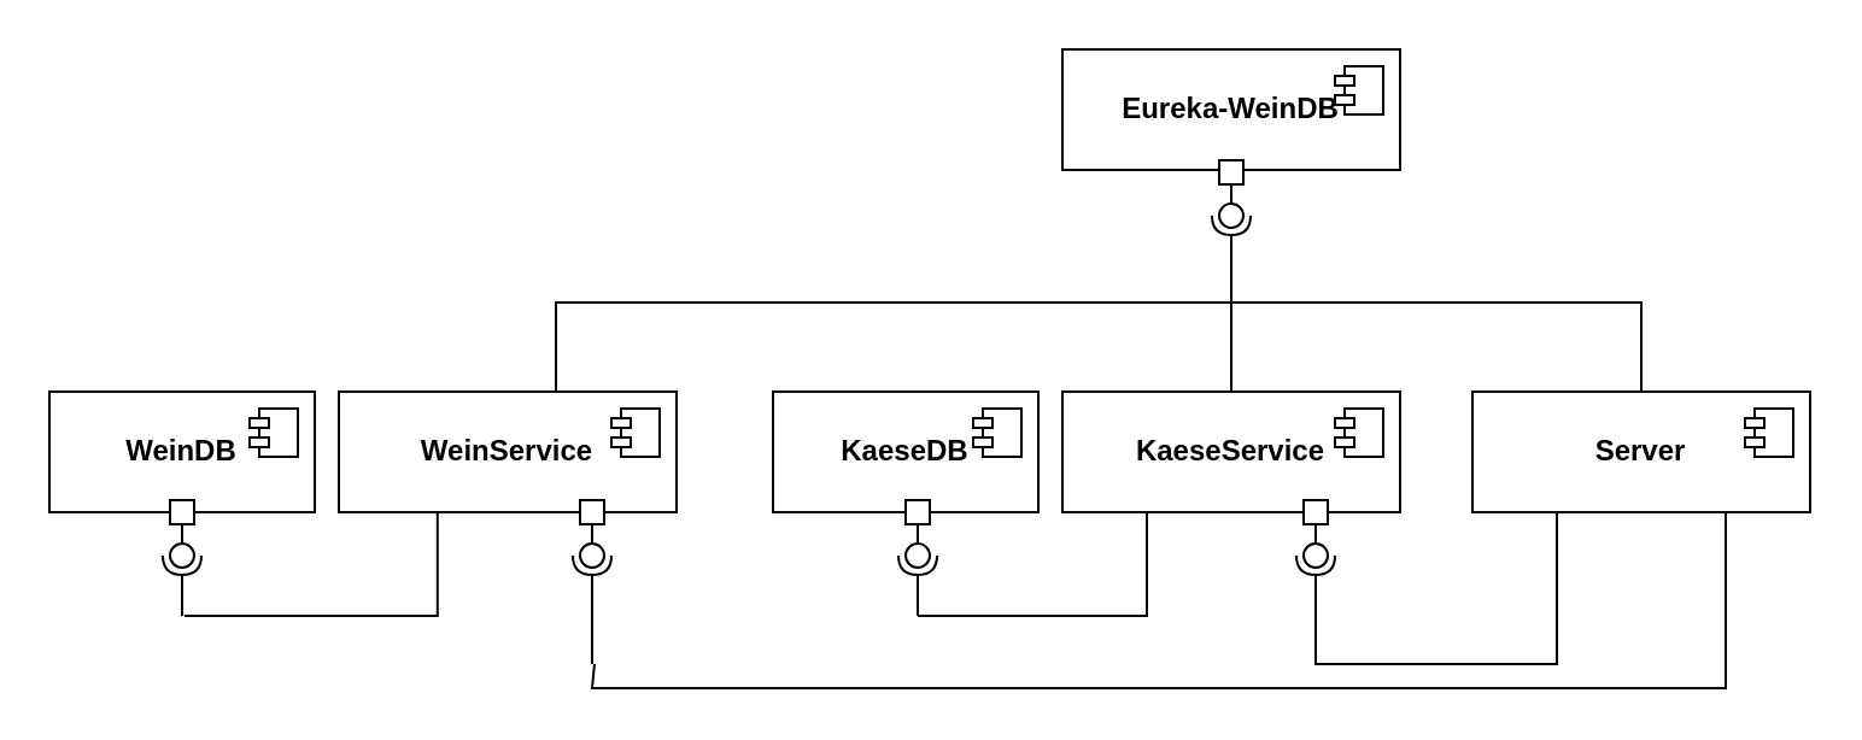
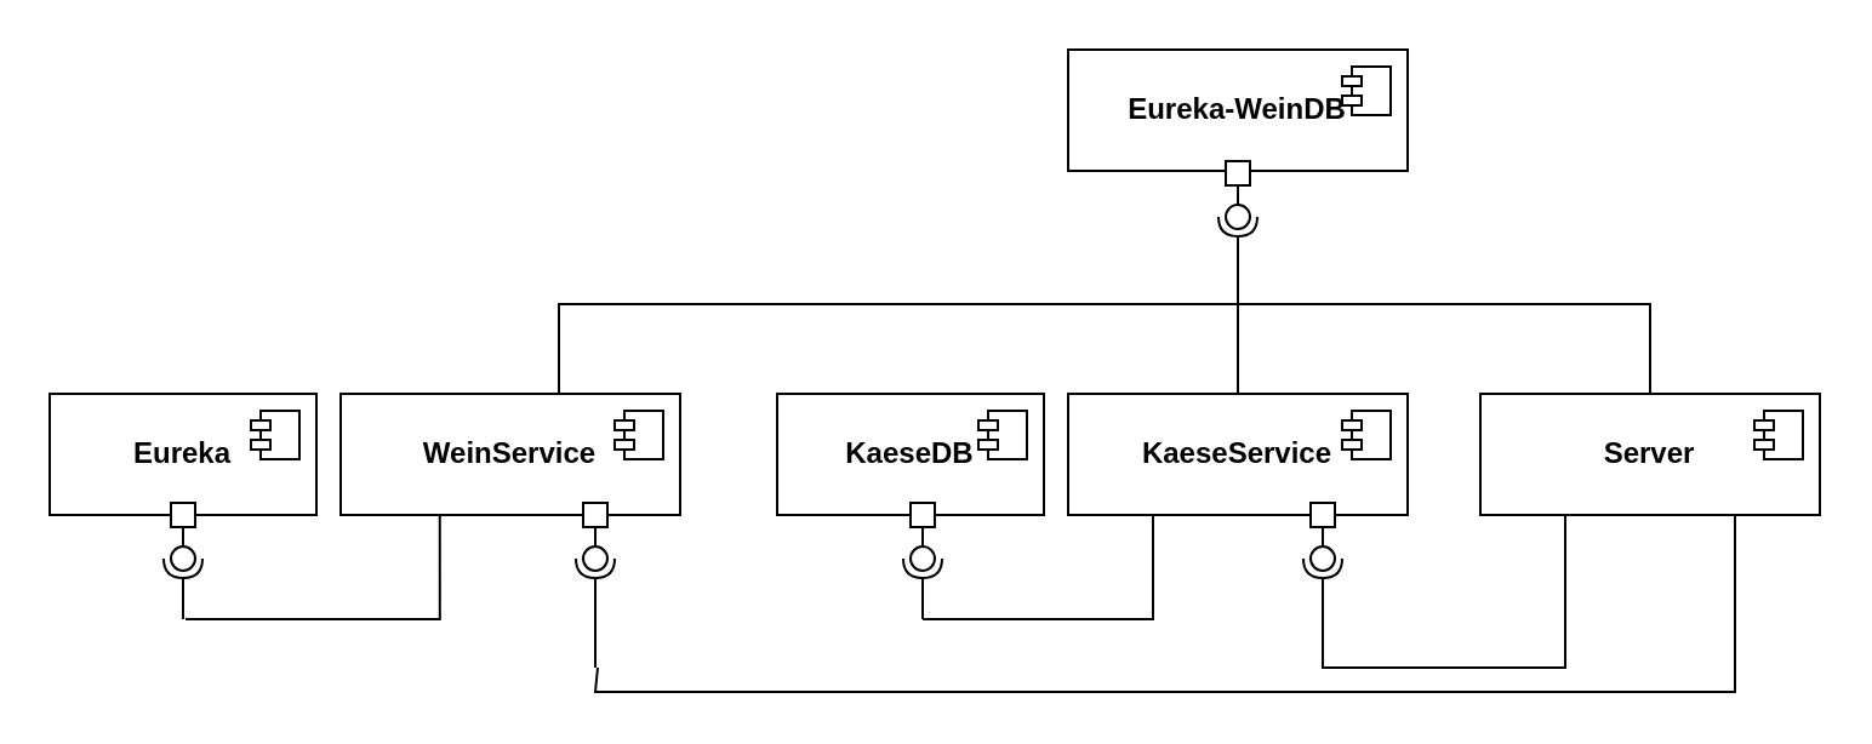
  <mxCell id="0" />
  <mxCell id="1" parent="0" />
  <mxCell id="2" value="&lt;b&gt;Eureka-WeinDB&lt;/b&gt;" style="html=1;dropTarget=0;whiteSpace=wrap;" vertex="1" parent="1"><mxGeometry x="440" y="20" width="140" height="50" as="geometry" /></mxCell>
  <mxCell id="3" value="" style="shape=module;jettyWidth=8;jettyHeight=4;" vertex="1" parent="2"><mxGeometry x="1" width="20" height="20" relative="1" as="geometry"><mxPoint x="-27" y="7" as="offset" /></mxGeometry></mxCell>
  <mxCell id="4" value="&lt;b&gt;KaeseService&lt;/b&gt;" style="html=1;dropTarget=0;whiteSpace=wrap;" vertex="1" parent="1"><mxGeometry x="440" y="162" width="140" height="50" as="geometry" /></mxCell>
  <mxCell id="5" value="" style="shape=module;jettyWidth=8;jettyHeight=4;" vertex="1" parent="4"><mxGeometry x="1" width="20" height="20" relative="1" as="geometry"><mxPoint x="-27" y="7" as="offset" /></mxGeometry></mxCell>
  <mxCell id="6" style="edgeStyle=orthogonalEdgeStyle;rounded=0;orthogonalLoop=1;jettySize=auto;html=1;exitX=0.5;exitY=0;exitDx=0;exitDy=0;endArrow=none;endFill=0;" edge="1" parent="1" source="7"><mxGeometry relative="1" as="geometry"><mxPoint x="510" y="125" as="targetPoint" /><Array as="points"><mxPoint x="230" y="125" /></Array></mxGeometry></mxCell>
  <mxCell id="7" value="&lt;b&gt;WeinService&lt;/b&gt;" style="html=1;dropTarget=0;whiteSpace=wrap;" vertex="1" parent="1"><mxGeometry x="140" y="162" width="140" height="50" as="geometry" /></mxCell>
  <mxCell id="8" value="" style="shape=module;jettyWidth=8;jettyHeight=4;" vertex="1" parent="7"><mxGeometry x="1" width="20" height="20" relative="1" as="geometry"><mxPoint x="-27" y="7" as="offset" /></mxGeometry></mxCell>
  <mxCell id="9" value="&lt;b&gt;Server&lt;/b&gt;" style="html=1;dropTarget=0;whiteSpace=wrap;" vertex="1" parent="1"><mxGeometry x="610" y="162" width="140" height="50" as="geometry" /></mxCell>
  <mxCell id="10" value="" style="shape=module;jettyWidth=8;jettyHeight=4;" vertex="1" parent="9"><mxGeometry x="1" width="20" height="20" relative="1" as="geometry"><mxPoint x="-27" y="7" as="offset" /></mxGeometry></mxCell>
  <mxCell id="11" value="" style="rounded=0;orthogonalLoop=1;jettySize=auto;html=1;endArrow=none;endFill=0;sketch=0;sourcePerimeterSpacing=0;targetPerimeterSpacing=0;exitX=0.5;exitY=1;exitDx=0;exitDy=0;" edge="1" parent="1" source="14"><mxGeometry relative="1" as="geometry"><mxPoint x="510" y="71" as="sourcePoint" /><mxPoint x="510" y="86" as="targetPoint" /></mxGeometry></mxCell>
  <mxCell id="12" value="" style="rounded=0;orthogonalLoop=1;jettySize=auto;html=1;endArrow=halfCircle;endFill=0;entryX=0.5;entryY=0.5;endSize=6;strokeWidth=1;sketch=0;exitX=0.5;exitY=0;exitDx=0;exitDy=0;" edge="1" parent="1" target="13" source="4"><mxGeometry relative="1" as="geometry"><mxPoint x="510" y="136" as="sourcePoint" /></mxGeometry></mxCell>
  <mxCell id="13" value="" style="ellipse;whiteSpace=wrap;html=1;align=center;aspect=fixed;resizable=0;points=[];outlineConnect=0;sketch=0;rotation=90;" vertex="1" parent="1"><mxGeometry x="505" y="84" width="10" height="10" as="geometry" /></mxCell>
  <mxCell id="14" value="" style="whiteSpace=wrap;html=1;aspect=fixed;" vertex="1" parent="1"><mxGeometry x="505" y="66" width="10" height="10" as="geometry" /></mxCell>
  <mxCell id="15" style="edgeStyle=orthogonalEdgeStyle;rounded=0;orthogonalLoop=1;jettySize=auto;html=1;exitX=0.5;exitY=0;exitDx=0;exitDy=0;endArrow=none;endFill=0;" edge="1" parent="1" source="9"><mxGeometry relative="1" as="geometry"><mxPoint x="740" y="162" as="sourcePoint" /><mxPoint x="510" y="125" as="targetPoint" /><Array as="points"><mxPoint x="680" y="125" /></Array></mxGeometry></mxCell>
  <mxCell id="16" value="&lt;b&gt;KaeseDB&lt;/b&gt;" style="html=1;dropTarget=0;whiteSpace=wrap;" vertex="1" parent="1"><mxGeometry x="320" y="162" width="110" height="50" as="geometry" /></mxCell>
  <mxCell id="17" value="" style="shape=module;jettyWidth=8;jettyHeight=4;" vertex="1" parent="16"><mxGeometry x="1" width="20" height="20" relative="1" as="geometry"><mxPoint x="-27" y="7" as="offset" /></mxGeometry></mxCell>
- <mxCell id="18" value="&lt;b&gt;WeinDB&lt;/b&gt;" style="html=1;dropTarget=0;whiteSpace=wrap;" vertex="1" parent="1"><mxGeometry x="20" y="162" width="110" height="50" as="geometry" /></mxCell>
+ <mxCell id="18" value="&lt;b&gt;Eureka&lt;/b&gt;" style="html=1;dropTarget=0;whiteSpace=wrap;" vertex="1" parent="1"><mxGeometry x="20" y="162" width="110" height="50" as="geometry" /></mxCell>
  <mxCell id="19" value="" style="shape=module;jettyWidth=8;jettyHeight=4;" vertex="1" parent="18"><mxGeometry x="1" width="20" height="20" relative="1" as="geometry"><mxPoint x="-27" y="7" as="offset" /></mxGeometry></mxCell>
  <mxCell id="20" value="" style="group" vertex="1" connectable="0" parent="1"><mxGeometry x="540" y="207" width="10" height="68" as="geometry" /></mxCell>
  <mxCell id="21" value="" style="rounded=0;orthogonalLoop=1;jettySize=auto;html=1;endArrow=none;endFill=0;sketch=0;sourcePerimeterSpacing=0;targetPerimeterSpacing=0;exitX=0.5;exitY=1;exitDx=0;exitDy=0;" edge="1" parent="20" source="24"><mxGeometry relative="1" as="geometry"><mxPoint x="5" y="5" as="sourcePoint" /><mxPoint x="5" y="20" as="targetPoint" /></mxGeometry></mxCell>
  <mxCell id="22" value="" style="rounded=0;orthogonalLoop=1;jettySize=auto;html=1;endArrow=halfCircle;endFill=0;entryX=0.5;entryY=0.5;endSize=6;strokeWidth=1;sketch=0;" edge="1" parent="20" target="23"><mxGeometry relative="1" as="geometry"><mxPoint x="5" y="68" as="sourcePoint" /></mxGeometry></mxCell>
  <mxCell id="23" value="" style="ellipse;whiteSpace=wrap;html=1;align=center;aspect=fixed;resizable=0;points=[];outlineConnect=0;sketch=0;rotation=90;" vertex="1" parent="20"><mxGeometry y="18" width="10" height="10" as="geometry" /></mxCell>
  <mxCell id="24" value="" style="whiteSpace=wrap;html=1;aspect=fixed;" vertex="1" parent="20"><mxGeometry width="10" height="10" as="geometry" /></mxCell>
  <mxCell id="25" style="edgeStyle=orthogonalEdgeStyle;rounded=0;orthogonalLoop=1;jettySize=auto;html=1;exitX=0.25;exitY=1;exitDx=0;exitDy=0;endArrow=none;endFill=0;" edge="1" parent="1" source="9"><mxGeometry relative="1" as="geometry"><mxPoint x="745" y="235" as="sourcePoint" /><mxPoint x="545" y="273" as="targetPoint" /><Array as="points"><mxPoint x="645" y="275" /></Array></mxGeometry></mxCell>
  <mxCell id="26" style="edgeStyle=orthogonalEdgeStyle;rounded=0;orthogonalLoop=1;jettySize=auto;html=1;exitX=0.75;exitY=1;exitDx=0;exitDy=0;endArrow=none;endFill=0;" edge="1" parent="1" source="9"><mxGeometry relative="1" as="geometry"><mxPoint x="740" y="222" as="sourcePoint" /><mxPoint x="246" y="275" as="targetPoint" /><Array as="points"><mxPoint x="715" y="285" /><mxPoint x="245" y="285" /><mxPoint x="245" y="275" /></Array></mxGeometry></mxCell>
  <mxCell id="27" value="" style="group" vertex="1" connectable="0" parent="1"><mxGeometry x="240" y="207" width="10" height="68" as="geometry" /></mxCell>
  <mxCell id="28" value="" style="rounded=0;orthogonalLoop=1;jettySize=auto;html=1;endArrow=none;endFill=0;sketch=0;sourcePerimeterSpacing=0;targetPerimeterSpacing=0;exitX=0.5;exitY=1;exitDx=0;exitDy=0;" edge="1" parent="27" source="31"><mxGeometry relative="1" as="geometry"><mxPoint x="5" y="5" as="sourcePoint" /><mxPoint x="5" y="20" as="targetPoint" /></mxGeometry></mxCell>
  <mxCell id="29" value="" style="rounded=0;orthogonalLoop=1;jettySize=auto;html=1;endArrow=halfCircle;endFill=0;entryX=0.5;entryY=0.5;endSize=6;strokeWidth=1;sketch=0;" edge="1" parent="27" target="30"><mxGeometry relative="1" as="geometry"><mxPoint x="5" y="68" as="sourcePoint" /></mxGeometry></mxCell>
  <mxCell id="30" value="" style="ellipse;whiteSpace=wrap;html=1;align=center;aspect=fixed;resizable=0;points=[];outlineConnect=0;sketch=0;rotation=90;" vertex="1" parent="27"><mxGeometry y="18" width="10" height="10" as="geometry" /></mxCell>
  <mxCell id="31" value="" style="whiteSpace=wrap;html=1;aspect=fixed;" vertex="1" parent="27"><mxGeometry width="10" height="10" as="geometry" /></mxCell>
  <mxCell id="32" style="edgeStyle=orthogonalEdgeStyle;rounded=0;orthogonalLoop=1;jettySize=auto;html=1;exitX=0.25;exitY=1;exitDx=0;exitDy=0;endArrow=none;endFill=0;" edge="1" parent="1" source="4"><mxGeometry relative="1" as="geometry"><mxPoint x="475" y="217" as="sourcePoint" /><mxPoint x="380" y="255" as="targetPoint" /><Array as="points"><mxPoint x="475" y="255" /></Array></mxGeometry></mxCell>
  <mxCell id="33" value="" style="rounded=0;orthogonalLoop=1;jettySize=auto;html=1;endArrow=none;endFill=0;sketch=0;sourcePerimeterSpacing=0;targetPerimeterSpacing=0;exitX=0.5;exitY=1;exitDx=0;exitDy=0;" edge="1" parent="1" source="36"><mxGeometry relative="1" as="geometry"><mxPoint x="380" y="212" as="sourcePoint" /><mxPoint x="380" y="227" as="targetPoint" /></mxGeometry></mxCell>
  <mxCell id="34" value="" style="rounded=0;orthogonalLoop=1;jettySize=auto;html=1;endArrow=halfCircle;endFill=0;entryX=0.5;entryY=0.5;endSize=6;strokeWidth=1;sketch=0;" edge="1" parent="1" target="35"><mxGeometry relative="1" as="geometry"><mxPoint x="380" y="255" as="sourcePoint" /></mxGeometry></mxCell>
  <mxCell id="35" value="" style="ellipse;whiteSpace=wrap;html=1;align=center;aspect=fixed;resizable=0;points=[];outlineConnect=0;sketch=0;rotation=90;" vertex="1" parent="1"><mxGeometry x="375" y="225" width="10" height="10" as="geometry" /></mxCell>
  <mxCell id="36" value="" style="whiteSpace=wrap;html=1;aspect=fixed;" vertex="1" parent="1"><mxGeometry x="375" y="207" width="10" height="10" as="geometry" /></mxCell>
  <mxCell id="37" style="edgeStyle=orthogonalEdgeStyle;rounded=0;orthogonalLoop=1;jettySize=auto;html=1;exitX=0.292;exitY=1.003;exitDx=0;exitDy=0;endArrow=none;endFill=0;exitPerimeter=0;" edge="1" parent="1" source="7"><mxGeometry relative="1" as="geometry"><mxPoint x="181" y="217" as="sourcePoint" /><mxPoint x="76" y="255" as="targetPoint" /><Array as="points"><mxPoint x="181" y="255" /></Array></mxGeometry></mxCell>
  <mxCell id="38" value="" style="rounded=0;orthogonalLoop=1;jettySize=auto;html=1;endArrow=none;endFill=0;sketch=0;sourcePerimeterSpacing=0;targetPerimeterSpacing=0;exitX=0.5;exitY=1;exitDx=0;exitDy=0;" edge="1" parent="1" source="41"><mxGeometry relative="1" as="geometry"><mxPoint x="75" y="212" as="sourcePoint" /><mxPoint x="75" y="227" as="targetPoint" /></mxGeometry></mxCell>
  <mxCell id="39" value="" style="rounded=0;orthogonalLoop=1;jettySize=auto;html=1;endArrow=halfCircle;endFill=0;entryX=0.5;entryY=0.5;endSize=6;strokeWidth=1;sketch=0;" edge="1" parent="1" target="40"><mxGeometry relative="1" as="geometry"><mxPoint x="75" y="255" as="sourcePoint" /></mxGeometry></mxCell>
  <mxCell id="40" value="" style="ellipse;whiteSpace=wrap;html=1;align=center;aspect=fixed;resizable=0;points=[];outlineConnect=0;sketch=0;rotation=90;" vertex="1" parent="1"><mxGeometry x="70" y="225" width="10" height="10" as="geometry" /></mxCell>
  <mxCell id="41" value="" style="whiteSpace=wrap;html=1;aspect=fixed;" vertex="1" parent="1"><mxGeometry x="70" y="207" width="10" height="10" as="geometry" /></mxCell>
